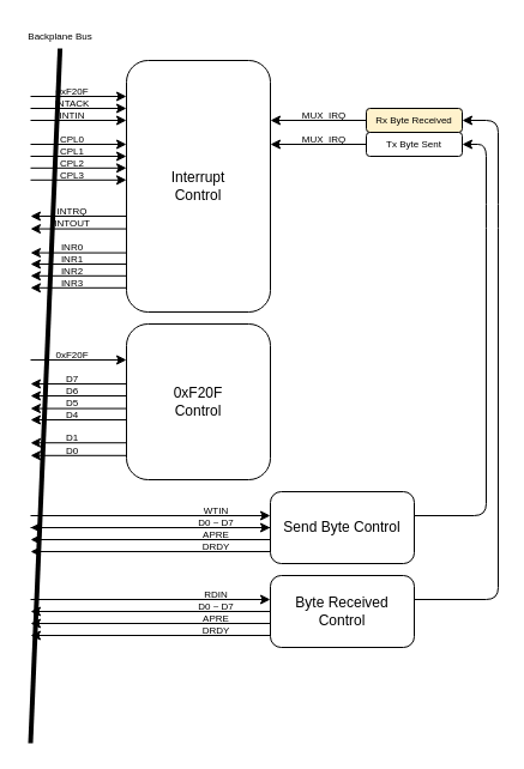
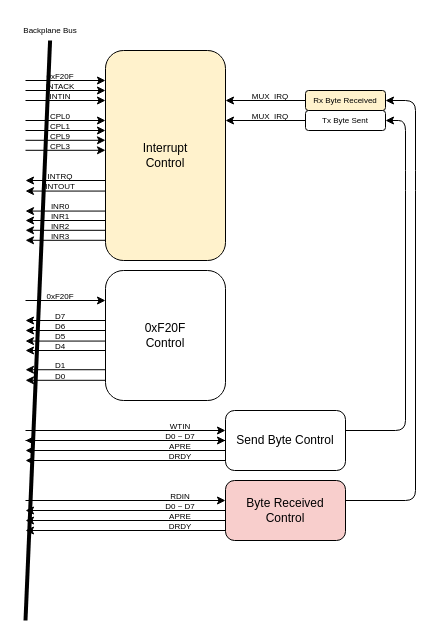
  <mxCell id="0" />
  <mxCell id="1" parent="0" />
- <mxCell id="2" value="Interrupt&lt;br&gt;Control" style="rounded=1;whiteSpace=wrap;html=1;" parent="1" vertex="1"><mxGeometry x="105" y="50" width="120" height="210" as="geometry" /></mxCell>
+ <mxCell id="2" value="Interrupt&lt;br&gt;Control" style="rounded=1;whiteSpace=wrap;html=1;fillColor=#fff2cc;" parent="1" vertex="1"><mxGeometry x="105" y="50" width="120" height="210" as="geometry" /></mxCell>
  <mxCell id="3" value="" style="endArrow=classic;html=1;rounded=0;" parent="1" edge="1"><mxGeometry width="50" height="50" relative="1" as="geometry"><mxPoint x="25" y="130" as="sourcePoint" /><mxPoint x="105" y="130" as="targetPoint" /></mxGeometry></mxCell>
  <mxCell id="4" value="" style="endArrow=classic;html=1;rounded=0;" parent="1" edge="1"><mxGeometry width="50" height="50" relative="1" as="geometry"><mxPoint x="25" y="139.8" as="sourcePoint" /><mxPoint x="105" y="139.8" as="targetPoint" /></mxGeometry></mxCell>
  <mxCell id="5" value="" style="endArrow=classic;html=1;rounded=0;" parent="1" edge="1"><mxGeometry width="50" height="50" relative="1" as="geometry"><mxPoint x="25" y="149.8" as="sourcePoint" /><mxPoint x="105" y="149.8" as="targetPoint" /></mxGeometry></mxCell>
  <mxCell id="6" value="" style="endArrow=classic;html=1;rounded=0;" parent="1" edge="1"><mxGeometry width="50" height="50" relative="1" as="geometry"><mxPoint x="25" y="120" as="sourcePoint" /><mxPoint x="105" y="120" as="targetPoint" /></mxGeometry></mxCell>
- <mxCell id="7" value="&lt;font style=&quot;font-size: 8px;&quot;&gt;CPL2&lt;/font&gt;" style="text;html=1;strokeColor=none;fillColor=none;align=center;verticalAlign=middle;whiteSpace=wrap;rounded=0;" parent="1" vertex="1"><mxGeometry x="45" y="130" width="30" height="10" as="geometry" /></mxCell>
+ <mxCell id="7" value="&lt;font style=&quot;font-size: 8px;&quot;&gt;CPL9&lt;/font&gt;" style="text;html=1;strokeColor=none;fillColor=none;align=center;verticalAlign=middle;whiteSpace=wrap;rounded=0;" parent="1" vertex="1"><mxGeometry x="45" y="130" width="30" height="10" as="geometry" /></mxCell>
  <mxCell id="8" value="&lt;font style=&quot;font-size: 8px;&quot;&gt;CPL3&lt;/font&gt;" style="text;html=1;strokeColor=none;fillColor=none;align=center;verticalAlign=middle;whiteSpace=wrap;rounded=0;" parent="1" vertex="1"><mxGeometry x="45" y="140" width="30" height="10" as="geometry" /></mxCell>
  <mxCell id="9" value="&lt;font style=&quot;font-size: 8px;&quot;&gt;CPL1&lt;/font&gt;" style="text;html=1;strokeColor=none;fillColor=none;align=center;verticalAlign=middle;whiteSpace=wrap;rounded=0;" parent="1" vertex="1"><mxGeometry x="45" y="120" width="30" height="10" as="geometry" /></mxCell>
  <mxCell id="10" value="&lt;font style=&quot;font-size: 8px;&quot;&gt;CPL0&lt;br&gt;&lt;/font&gt;" style="text;html=1;strokeColor=none;fillColor=none;align=center;verticalAlign=middle;whiteSpace=wrap;rounded=0;" parent="1" vertex="1"><mxGeometry x="45" y="110" width="30" height="10" as="geometry" /></mxCell>
  <mxCell id="11" value="" style="endArrow=classic;html=1;rounded=0;" parent="1" edge="1"><mxGeometry width="50" height="50" relative="1" as="geometry"><mxPoint x="25" y="100" as="sourcePoint" /><mxPoint x="105" y="100" as="targetPoint" /></mxGeometry></mxCell>
  <mxCell id="12" value="&lt;font style=&quot;font-size: 8px;&quot;&gt;INTIN&lt;span style=&quot;color: rgba(0, 0, 0, 0); font-family: monospace; font-size: 0px; text-align: start;&quot;&gt;%3CmxGraphModel%3E%3Croot%3E%3CmxCell%20id%3D%220%22%2F%3E%3CmxCell%20id%3D%221%22%20parent%3D%220%22%2F%3E%3CmxCell%20id%3D%222%22%20value%3D%22%22%20style%3D%22endArrow%3Dclassic%3Bhtml%3D1%3Brounded%3D0%3B%22%20edge%3D%221%22%20parent%3D%221%22%3E%3CmxGeometry%20width%3D%2250%22%20height%3D%2250%22%20relative%3D%221%22%20as%3D%22geometry%22%3E%3CmxPoint%20x%3D%22400%22%20y%3D%22360%22%20as%3D%22sourcePoint%22%2F%3E%3CmxPoint%20x%3D%22480%22%20y%3D%22360%22%20as%3D%22targetPoint%22%2F%3E%3C%2FmxGeometry%3E%3C%2FmxCell%3E%3C%2Froot%3E%3C%2FmxGraphModel%3E&lt;/span&gt;&lt;br&gt;&lt;/font&gt;" style="text;html=1;strokeColor=none;fillColor=none;align=center;verticalAlign=middle;whiteSpace=wrap;rounded=0;" parent="1" vertex="1"><mxGeometry x="45" y="90" width="30" height="10" as="geometry" /></mxCell>
  <mxCell id="13" value="" style="endArrow=classic;html=1;rounded=0;" parent="1" edge="1"><mxGeometry width="50" height="50" relative="1" as="geometry"><mxPoint x="25" y="90" as="sourcePoint" /><mxPoint x="105" y="90" as="targetPoint" /></mxGeometry></mxCell>
  <mxCell id="14" value="&lt;font style=&quot;font-size: 8px;&quot;&gt;INTACK&lt;br&gt;&lt;/font&gt;" style="text;html=1;strokeColor=none;fillColor=none;align=center;verticalAlign=middle;whiteSpace=wrap;rounded=0;" parent="1" vertex="1"><mxGeometry x="45" y="80" width="30" height="10" as="geometry" /></mxCell>
  <mxCell id="15" value="" style="endArrow=classic;html=1;rounded=0;fontSize=8;" parent="1" edge="1"><mxGeometry width="50" height="50" relative="1" as="geometry"><mxPoint x="305" y="100" as="sourcePoint" /><mxPoint x="225" y="100" as="targetPoint" /></mxGeometry></mxCell>
  <mxCell id="16" value="&lt;font style=&quot;font-size: 8px;&quot;&gt;MUX_IRQ&lt;/font&gt;" style="text;html=1;strokeColor=none;fillColor=none;align=center;verticalAlign=middle;whiteSpace=wrap;rounded=0;rotation=0;" parent="1" vertex="1"><mxGeometry x="255" y="90" width="30" height="10" as="geometry" /></mxCell>
  <mxCell id="17" value="" style="endArrow=classic;html=1;rounded=0;fontSize=8;" parent="1" edge="1"><mxGeometry width="50" height="50" relative="1" as="geometry"><mxPoint x="25" y="80" as="sourcePoint" /><mxPoint x="105" y="80" as="targetPoint" /></mxGeometry></mxCell>
  <mxCell id="18" value="&lt;font style=&quot;font-size: 8px;&quot;&gt;0xF20F&lt;/font&gt;" style="text;html=1;strokeColor=none;fillColor=none;align=center;verticalAlign=middle;whiteSpace=wrap;rounded=0;rotation=0;" parent="1" vertex="1"><mxGeometry x="45" y="70" width="30" height="10" as="geometry" /></mxCell>
  <mxCell id="19" value="" style="endArrow=classic;html=1;rounded=0;" parent="1" edge="1"><mxGeometry width="50" height="50" relative="1" as="geometry"><mxPoint x="105" y="220" as="sourcePoint" /><mxPoint x="25" y="220" as="targetPoint" /></mxGeometry></mxCell>
  <mxCell id="20" value="" style="endArrow=classic;html=1;rounded=0;" parent="1" edge="1"><mxGeometry width="50" height="50" relative="1" as="geometry"><mxPoint x="105" y="229.8" as="sourcePoint" /><mxPoint x="25" y="229.8" as="targetPoint" /></mxGeometry></mxCell>
  <mxCell id="21" value="" style="endArrow=classic;html=1;rounded=0;" parent="1" edge="1"><mxGeometry width="50" height="50" relative="1" as="geometry"><mxPoint x="105" y="239.8" as="sourcePoint" /><mxPoint x="25" y="239.8" as="targetPoint" /></mxGeometry></mxCell>
  <mxCell id="22" value="&lt;font style=&quot;font-size: 8px;&quot;&gt;INR2&lt;/font&gt;" style="text;html=1;strokeColor=none;fillColor=none;align=center;verticalAlign=middle;whiteSpace=wrap;rounded=0;" parent="1" vertex="1"><mxGeometry x="45" y="220" width="30" height="10" as="geometry" /></mxCell>
  <mxCell id="23" value="&lt;font style=&quot;font-size: 8px;&quot;&gt;INR3&lt;/font&gt;" style="text;html=1;strokeColor=none;fillColor=none;align=center;verticalAlign=middle;whiteSpace=wrap;rounded=0;" parent="1" vertex="1"><mxGeometry x="45" y="230" width="30" height="10" as="geometry" /></mxCell>
  <mxCell id="24" value="&lt;font style=&quot;font-size: 8px;&quot;&gt;INR1&lt;/font&gt;" style="text;html=1;strokeColor=none;fillColor=none;align=center;verticalAlign=middle;whiteSpace=wrap;rounded=0;" parent="1" vertex="1"><mxGeometry x="45" y="210" width="30" height="10" as="geometry" /></mxCell>
  <mxCell id="25" value="&lt;font style=&quot;font-size: 8px;&quot;&gt;INR0&lt;br&gt;&lt;/font&gt;" style="text;html=1;strokeColor=none;fillColor=none;align=center;verticalAlign=middle;whiteSpace=wrap;rounded=0;" parent="1" vertex="1"><mxGeometry x="45" y="200" width="30" height="10" as="geometry" /></mxCell>
  <mxCell id="26" value="&lt;font style=&quot;font-size: 8px;&quot;&gt;INTOUT&lt;br&gt;&lt;/font&gt;" style="text;html=1;strokeColor=none;fillColor=none;align=center;verticalAlign=middle;whiteSpace=wrap;rounded=0;" parent="1" vertex="1"><mxGeometry x="45" y="180" width="30" height="10" as="geometry" /></mxCell>
  <mxCell id="27" value="&lt;font style=&quot;font-size: 8px;&quot;&gt;INTRQ&lt;br&gt;&lt;/font&gt;" style="text;html=1;strokeColor=none;fillColor=none;align=center;verticalAlign=middle;whiteSpace=wrap;rounded=0;" parent="1" vertex="1"><mxGeometry x="45" y="170" width="30" height="10" as="geometry" /></mxCell>
  <mxCell id="28" value="" style="endArrow=classic;html=1;rounded=0;" parent="1" edge="1"><mxGeometry width="50" height="50" relative="1" as="geometry"><mxPoint x="105" y="180" as="sourcePoint" /><mxPoint x="25" y="180" as="targetPoint" /></mxGeometry></mxCell>
  <mxCell id="29" value="" style="endArrow=classic;html=1;rounded=0;" parent="1" edge="1"><mxGeometry width="50" height="50" relative="1" as="geometry"><mxPoint x="105" y="190.57" as="sourcePoint" /><mxPoint x="25" y="190.57" as="targetPoint" /></mxGeometry></mxCell>
  <mxCell id="30" value="" style="endArrow=classic;html=1;rounded=0;" parent="1" edge="1"><mxGeometry width="50" height="50" relative="1" as="geometry"><mxPoint x="105" y="210.57" as="sourcePoint" /><mxPoint x="25" y="210.57" as="targetPoint" /></mxGeometry></mxCell>
  <mxCell id="31" value="" style="endArrow=none;html=1;rounded=0;fontSize=8;strokeWidth=4;" parent="1" target="32" edge="1"><mxGeometry width="50" height="50" relative="1" as="geometry"><mxPoint x="25" y="620" as="sourcePoint" /><mxPoint x="25" y="60" as="targetPoint" /></mxGeometry></mxCell>
  <mxCell id="32" value="Backplane Bus" style="text;html=1;strokeColor=none;fillColor=none;align=center;verticalAlign=middle;whiteSpace=wrap;rounded=0;fontSize=8;" parent="1" vertex="1"><mxGeometry x="20" y="20" width="60" height="20" as="geometry" /></mxCell>
  <mxCell id="33" value="" style="endArrow=classic;html=1;rounded=0;" parent="1" edge="1"><mxGeometry width="50" height="50" relative="1" as="geometry"><mxPoint x="105" y="350" as="sourcePoint" /><mxPoint x="25" y="350" as="targetPoint" /></mxGeometry></mxCell>
  <mxCell id="34" value="" style="endArrow=classic;html=1;rounded=0;" parent="1" edge="1"><mxGeometry width="50" height="50" relative="1" as="geometry"><mxPoint x="105" y="369.23" as="sourcePoint" /><mxPoint x="25" y="369.23" as="targetPoint" /></mxGeometry></mxCell>
  <mxCell id="35" value="" style="endArrow=classic;html=1;rounded=0;" parent="1" edge="1"><mxGeometry width="50" height="50" relative="1" as="geometry"><mxPoint x="105" y="379.8" as="sourcePoint" /><mxPoint x="25" y="379.8" as="targetPoint" /></mxGeometry></mxCell>
  <mxCell id="36" value="&lt;font style=&quot;font-size: 8px;&quot;&gt;D1&lt;/font&gt;" style="text;html=1;strokeColor=none;fillColor=none;align=center;verticalAlign=middle;whiteSpace=wrap;rounded=0;" parent="1" vertex="1"><mxGeometry x="45" y="359.43" width="30" height="10" as="geometry" /></mxCell>
  <mxCell id="37" value="&lt;font style=&quot;font-size: 8px;&quot;&gt;D0&lt;/font&gt;" style="text;html=1;strokeColor=none;fillColor=none;align=center;verticalAlign=middle;whiteSpace=wrap;rounded=0;" parent="1" vertex="1"><mxGeometry x="45" y="370" width="30" height="10" as="geometry" /></mxCell>
  <mxCell id="38" value="&lt;font style=&quot;font-size: 8px;&quot;&gt;D4&lt;/font&gt;" style="text;html=1;strokeColor=none;fillColor=none;align=center;verticalAlign=middle;whiteSpace=wrap;rounded=0;" parent="1" vertex="1"><mxGeometry x="45" y="340" width="30" height="10" as="geometry" /></mxCell>
  <mxCell id="39" value="&lt;font style=&quot;font-size: 8px;&quot;&gt;D5&lt;br&gt;&lt;/font&gt;" style="text;html=1;strokeColor=none;fillColor=none;align=center;verticalAlign=middle;whiteSpace=wrap;rounded=0;" parent="1" vertex="1"><mxGeometry x="45" y="330" width="30" height="10" as="geometry" /></mxCell>
  <mxCell id="40" value="&lt;font style=&quot;font-size: 8px;&quot;&gt;D6&lt;br&gt;&lt;/font&gt;" style="text;html=1;strokeColor=none;fillColor=none;align=center;verticalAlign=middle;whiteSpace=wrap;rounded=0;" parent="1" vertex="1"><mxGeometry x="45" y="320" width="30" height="10" as="geometry" /></mxCell>
  <mxCell id="41" value="&lt;font style=&quot;font-size: 8px;&quot;&gt;D7&lt;br&gt;&lt;/font&gt;" style="text;html=1;strokeColor=none;fillColor=none;align=center;verticalAlign=middle;whiteSpace=wrap;rounded=0;" parent="1" vertex="1"><mxGeometry x="45" y="310" width="30" height="10" as="geometry" /></mxCell>
  <mxCell id="42" value="" style="endArrow=classic;html=1;rounded=0;" parent="1" edge="1"><mxGeometry width="50" height="50" relative="1" as="geometry"><mxPoint x="105" y="320" as="sourcePoint" /><mxPoint x="25" y="320" as="targetPoint" /></mxGeometry></mxCell>
  <mxCell id="43" value="" style="endArrow=classic;html=1;rounded=0;" parent="1" edge="1"><mxGeometry width="50" height="50" relative="1" as="geometry"><mxPoint x="105" y="330" as="sourcePoint" /><mxPoint x="25" y="330" as="targetPoint" /></mxGeometry></mxCell>
  <mxCell id="44" value="" style="endArrow=classic;html=1;rounded=0;" parent="1" edge="1"><mxGeometry width="50" height="50" relative="1" as="geometry"><mxPoint x="105" y="340.57" as="sourcePoint" /><mxPoint x="25" y="340.57" as="targetPoint" /></mxGeometry></mxCell>
  <mxCell id="45" value="0xF20F&lt;br&gt;Control" style="rounded=1;whiteSpace=wrap;html=1;" parent="1" vertex="1"><mxGeometry x="105" y="270" width="120" height="130" as="geometry" /></mxCell>
  <mxCell id="46" value="" style="endArrow=classic;html=1;rounded=0;" parent="1" edge="1"><mxGeometry width="50" height="50" relative="1" as="geometry"><mxPoint x="25" y="300" as="sourcePoint" /><mxPoint x="105" y="300" as="targetPoint" /></mxGeometry></mxCell>
  <mxCell id="47" value="&lt;font style=&quot;font-size: 8px;&quot;&gt;0xF20F&lt;br&gt;&lt;/font&gt;" style="text;html=1;strokeColor=none;fillColor=none;align=center;verticalAlign=middle;whiteSpace=wrap;rounded=0;" parent="1" vertex="1"><mxGeometry x="45" y="290" width="30" height="10" as="geometry" /></mxCell>
  <mxCell id="48" value="Rx Byte Received" style="rounded=1;whiteSpace=wrap;html=1;fontSize=8;fillColor=#fff2cc;" parent="1" vertex="1"><mxGeometry x="305" y="90" width="80" height="20" as="geometry" /></mxCell>
  <mxCell id="49" value="Tx Byte Sent" style="rounded=1;whiteSpace=wrap;html=1;fontSize=8;" parent="1" vertex="1"><mxGeometry x="305" y="110" width="80" height="20" as="geometry" /></mxCell>
  <mxCell id="50" value="" style="endArrow=classic;html=1;rounded=0;fontSize=8;" parent="1" edge="1"><mxGeometry width="50" height="50" relative="1" as="geometry"><mxPoint x="305" y="120" as="sourcePoint" /><mxPoint x="225" y="120" as="targetPoint" /></mxGeometry></mxCell>
  <mxCell id="51" value="&lt;font style=&quot;font-size: 8px;&quot;&gt;MUX_IRQ&lt;/font&gt;" style="text;html=1;strokeColor=none;fillColor=none;align=center;verticalAlign=middle;whiteSpace=wrap;rounded=0;rotation=0;" parent="1" vertex="1"><mxGeometry x="255" y="110" width="30" height="10" as="geometry" /></mxCell>
- <mxCell id="52" value="Byte Received&lt;br&gt;Control" style="rounded=1;whiteSpace=wrap;html=1;" parent="1" vertex="1"><mxGeometry x="225" y="480" width="120" height="60" as="geometry" /></mxCell>
+ <mxCell id="52" value="Byte Received&lt;br&gt;Control" style="rounded=1;whiteSpace=wrap;html=1;fillColor=#f8cecc;" parent="1" vertex="1"><mxGeometry x="225" y="480" width="120" height="60" as="geometry" /></mxCell>
  <mxCell id="53" value="Send Byte Control" style="rounded=1;whiteSpace=wrap;html=1;" parent="1" vertex="1"><mxGeometry x="225" y="410" width="120" height="60" as="geometry" /></mxCell>
  <mxCell id="54" value="" style="endArrow=classic;html=1;rounded=1;" edge="1" parent="1"><mxGeometry width="50" height="50" relative="1" as="geometry"><mxPoint x="345" y="430" as="sourcePoint" /><mxPoint x="385" y="120" as="targetPoint" /><Array as="points"><mxPoint x="405" y="430" /><mxPoint x="405" y="180" /><mxPoint x="405" y="120" /></Array></mxGeometry></mxCell>
  <mxCell id="55" value="" style="endArrow=classic;html=1;rounded=1;" edge="1" parent="1"><mxGeometry width="50" height="50" relative="1" as="geometry"><mxPoint x="345" y="500" as="sourcePoint" /><mxPoint x="385" y="100" as="targetPoint" /><Array as="points"><mxPoint x="415" y="500" /><mxPoint x="415" y="180" /><mxPoint x="415" y="100" /></Array></mxGeometry></mxCell>
  <mxCell id="56" value="" style="endArrow=classic;html=1;rounded=1;" edge="1" parent="1"><mxGeometry width="50" height="50" relative="1" as="geometry"><mxPoint x="25" y="430" as="sourcePoint" /><mxPoint x="225" y="430" as="targetPoint" /></mxGeometry></mxCell>
  <mxCell id="57" value="&lt;font style=&quot;font-size: 8px;&quot;&gt;WTIN&lt;br&gt;&lt;/font&gt;" style="text;html=1;strokeColor=none;fillColor=none;align=center;verticalAlign=middle;whiteSpace=wrap;rounded=0;" vertex="1" parent="1"><mxGeometry x="165" y="420" width="30" height="10" as="geometry" /></mxCell>
  <mxCell id="58" value="" style="endArrow=classic;html=1;rounded=1;" edge="1" parent="1"><mxGeometry width="50" height="50" relative="1" as="geometry"><mxPoint x="25" y="440" as="sourcePoint" /><mxPoint x="225" y="440" as="targetPoint" /></mxGeometry></mxCell>
  <mxCell id="59" value="&lt;font style=&quot;font-size: 8px;&quot;&gt;D0 ~ D7&lt;br&gt;&lt;/font&gt;" style="text;html=1;strokeColor=none;fillColor=none;align=center;verticalAlign=middle;whiteSpace=wrap;rounded=0;" vertex="1" parent="1"><mxGeometry x="160" y="430" width="40" height="10" as="geometry" /></mxCell>
  <mxCell id="60" value="" style="endArrow=classic;html=1;rounded=1;" edge="1" parent="1"><mxGeometry width="50" height="50" relative="1" as="geometry"><mxPoint x="25" y="500" as="sourcePoint" /><mxPoint x="225" y="500" as="targetPoint" /></mxGeometry></mxCell>
  <mxCell id="61" value="&lt;font style=&quot;font-size: 8px;&quot;&gt;RDIN&lt;br&gt;&lt;/font&gt;" style="text;html=1;strokeColor=none;fillColor=none;align=center;verticalAlign=middle;whiteSpace=wrap;rounded=0;" vertex="1" parent="1"><mxGeometry x="165" y="490" width="30" height="10" as="geometry" /></mxCell>
  <mxCell id="62" value="" style="endArrow=classic;html=1;rounded=1;" edge="1" parent="1"><mxGeometry width="50" height="50" relative="1" as="geometry"><mxPoint x="225" y="510" as="sourcePoint" /><mxPoint x="25" y="510" as="targetPoint" /></mxGeometry></mxCell>
  <mxCell id="63" value="&lt;font style=&quot;font-size: 8px;&quot;&gt;D0 ~ D7&lt;br&gt;&lt;/font&gt;" style="text;html=1;strokeColor=none;fillColor=none;align=center;verticalAlign=middle;whiteSpace=wrap;rounded=0;" vertex="1" parent="1"><mxGeometry x="160" y="500" width="40" height="10" as="geometry" /></mxCell>
  <mxCell id="64" value="" style="endArrow=classic;html=1;rounded=1;" edge="1" parent="1"><mxGeometry width="50" height="50" relative="1" as="geometry"><mxPoint x="225" y="520" as="sourcePoint" /><mxPoint x="25" y="520" as="targetPoint" /></mxGeometry></mxCell>
  <mxCell id="65" value="&lt;font style=&quot;font-size: 8px;&quot;&gt;APRE&lt;br&gt;&lt;/font&gt;" style="text;html=1;strokeColor=none;fillColor=none;align=center;verticalAlign=middle;whiteSpace=wrap;rounded=0;" vertex="1" parent="1"><mxGeometry x="160" y="510" width="40" height="10" as="geometry" /></mxCell>
  <mxCell id="66" value="" style="endArrow=classic;html=1;rounded=1;" edge="1" parent="1"><mxGeometry width="50" height="50" relative="1" as="geometry"><mxPoint x="225" y="530" as="sourcePoint" /><mxPoint x="25" y="530" as="targetPoint" /></mxGeometry></mxCell>
  <mxCell id="67" value="&lt;font style=&quot;font-size: 8px;&quot;&gt;DRDY&lt;br&gt;&lt;/font&gt;" style="text;html=1;strokeColor=none;fillColor=none;align=center;verticalAlign=middle;whiteSpace=wrap;rounded=0;" vertex="1" parent="1"><mxGeometry x="160" y="520" width="40" height="10" as="geometry" /></mxCell>
  <mxCell id="68" value="" style="endArrow=classic;html=1;rounded=1;" edge="1" parent="1"><mxGeometry width="50" height="50" relative="1" as="geometry"><mxPoint x="225" y="440" as="sourcePoint" /><mxPoint x="25" y="440" as="targetPoint" /></mxGeometry></mxCell>
  <mxCell id="69" value="" style="endArrow=classic;html=1;rounded=1;" edge="1" parent="1"><mxGeometry width="50" height="50" relative="1" as="geometry"><mxPoint x="225" y="450" as="sourcePoint" /><mxPoint x="25" y="450" as="targetPoint" /></mxGeometry></mxCell>
  <mxCell id="70" value="&lt;font style=&quot;font-size: 8px;&quot;&gt;APRE&lt;br&gt;&lt;/font&gt;" style="text;html=1;strokeColor=none;fillColor=none;align=center;verticalAlign=middle;whiteSpace=wrap;rounded=0;" vertex="1" parent="1"><mxGeometry x="160" y="440" width="40" height="10" as="geometry" /></mxCell>
  <mxCell id="71" value="" style="endArrow=classic;html=1;rounded=1;" edge="1" parent="1"><mxGeometry width="50" height="50" relative="1" as="geometry"><mxPoint x="225" y="460" as="sourcePoint" /><mxPoint x="25" y="460" as="targetPoint" /></mxGeometry></mxCell>
  <mxCell id="72" value="&lt;font style=&quot;font-size: 8px;&quot;&gt;DRDY&lt;br&gt;&lt;/font&gt;" style="text;html=1;strokeColor=none;fillColor=none;align=center;verticalAlign=middle;whiteSpace=wrap;rounded=0;" vertex="1" parent="1"><mxGeometry x="160" y="450" width="40" height="10" as="geometry" /></mxCell>
